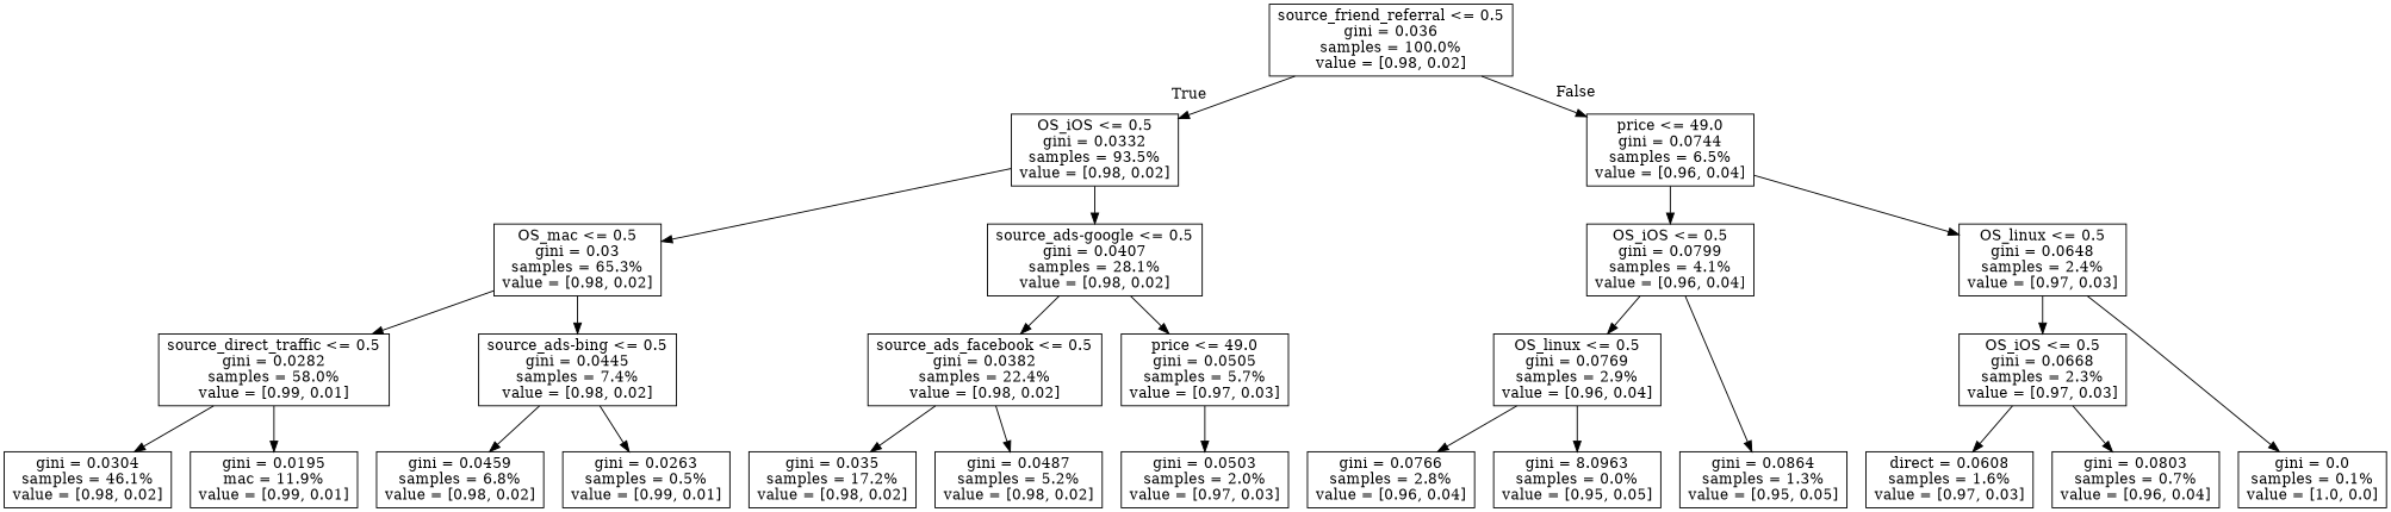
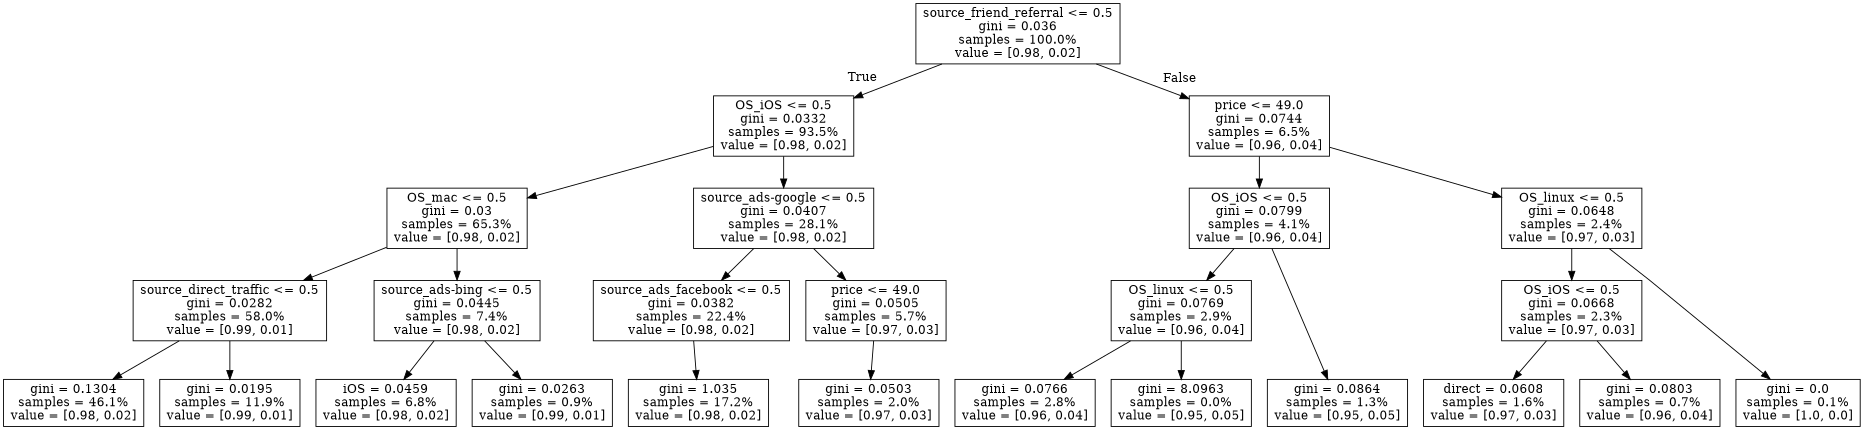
  digraph {
    ranksep=equally
    splines=polyline
    node [shape=box]
    n1 [label="source_friend_referral <= 0.5\ngini = 0.036\nsamples = 100.0%\nvalue = [0.98, 0.02]"]
    n2 [label="OS_iOS <= 0.5\ngini = 0.0332\nsamples = 93.5%\nvalue = [0.98, 0.02]"]
    n3 [label="price <= 49.0\ngini = 0.0744\nsamples = 6.5%\nvalue = [0.96, 0.04]"]
    n4 [label="OS_mac <= 0.5\ngini = 0.03\nsamples = 65.3%\nvalue = [0.98, 0.02]"]
    n5 [label="source_ads-google <= 0.5\ngini = 0.0407\nsamples = 28.1%\nvalue = [0.98, 0.02]"]
    n6 [label="OS_iOS <= 0.5\ngini = 0.0799\nsamples = 4.1%\nvalue = [0.96, 0.04]"]
    n7 [label="OS_linux <= 0.5\ngini = 0.0648\nsamples = 2.4%\nvalue = [0.97, 0.03]"]
    n8 [label="source_direct_traffic <= 0.5\ngini = 0.0282\nsamples = 58.0%\nvalue = [0.99, 0.01]"]
    n9 [label="source_ads-bing <= 0.5\ngini = 0.0445\nsamples = 7.4%\nvalue = [0.98, 0.02]"]
    n10 [label="source_ads_facebook <= 0.5\ngini = 0.0382\nsamples = 22.4%\nvalue = [0.98, 0.02]"]
    n11 [label="price <= 49.0\ngini = 0.0505\nsamples = 5.7%\nvalue = [0.97, 0.03]"]
    n12 [label="OS_linux <= 0.5\ngini = 0.0769\nsamples = 2.9%\nvalue = [0.96, 0.04]"]
    n13 [label="OS_iOS <= 0.5\ngini = 0.0668\nsamples = 2.3%\nvalue = [0.97, 0.03]"]
-   n14 [label="gini = 0.0304\nsamples = 46.1%\nvalue = [0.98, 0.02]"]
-   n15 [label="gini = 0.0195\nmac = 11.9%\nvalue = [0.99, 0.01]"]
-   n16 [label="gini = 0.0459\nsamples = 6.8%\nvalue = [0.98, 0.02]"]
-   n17 [label="gini = 0.0263\nsamples = 0.5%\nvalue = [0.99, 0.01]"]
-   n18 [label="gini = 0.035\nsamples = 17.2%\nvalue = [0.98, 0.02]"]
-   n19 [label="gini = 0.0487\nsamples = 5.2%\nvalue = [0.98, 0.02]"]
+   n14 [label="gini = 0.1304\nsamples = 46.1%\nvalue = [0.98, 0.02]"]
+   n15 [label="gini = 0.0195\nsamples = 11.9%\nvalue = [0.99, 0.01]"]
+   n16 [label="iOS = 0.0459\nsamples = 6.8%\nvalue = [0.98, 0.02]"]
+   n17 [label="gini = 0.0263\nsamples = 0.9%\nvalue = [0.99, 0.01]"]
+   n18 [label="gini = 1.035\nsamples = 17.2%\nvalue = [0.98, 0.02]"]
    n20 [label="gini = 0.0503\nsamples = 2.0%\nvalue = [0.97, 0.03]"]
    n21 [label="gini = 0.0766\nsamples = 2.8%\nvalue = [0.96, 0.04]"]
    n22 [label="gini = 8.0963\nsamples = 0.0%\nvalue = [0.95, 0.05]"]
    n23 [label="gini = 0.0864\nsamples = 1.3%\nvalue = [0.95, 0.05]"]
    n24 [label="direct = 0.0608\nsamples = 1.6%\nvalue = [0.97, 0.03]"]
    n25 [label="gini = 0.0803\nsamples = 0.7%\nvalue = [0.96, 0.04]"]
    n26 [label="gini = 0.0\nsamples = 0.1%\nvalue = [1.0, 0.0]"]
    subgraph sub_1 {
      rank=same
      n1
    }
    subgraph sub_2 {
      rank=same
      n2
      n3
    }
    subgraph sub_3 {
      rank=same
      n4
      n5
      n6
      n7
    }
    subgraph sub_4 {
      rank=same
      n8
      n9
      n10
      n11
      n12
      n13
    }
    subgraph sub_5 {
      rank=same
      n14
      n15
      n16
      n17
      n18
-     n19
      n20
      n21
      n22
      n23
      n24
      n25
      n26
    }
    n1 -> n2 [headlabel=True labelangle=45 labeldistance=2.5]
    n1 -> n3 [headlabel=False labelangle=-45 labeldistance=2.5]
    n2 -> n4
    n2 -> n5
    n3 -> n6
    n3 -> n7
    n4 -> n8
    n4 -> n9
    n5 -> n10
    n5 -> n11
    n6 -> n12
    n6 -> n23
    n7 -> n13
    n7 -> n26
    n8 -> n14
    n8 -> n15
    n9 -> n16
    n9 -> n17
    n10 -> n18
-   n10 -> n19
    n11 -> n20
    n12 -> n21
    n12 -> n22
    n13 -> n24
    n13 -> n25
  }
